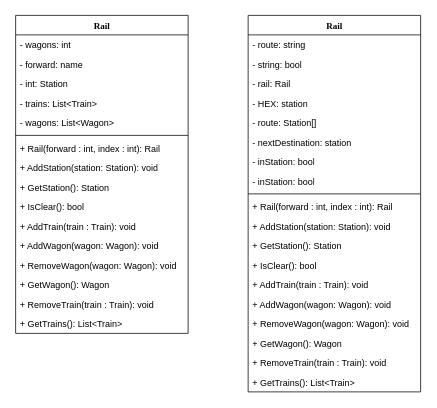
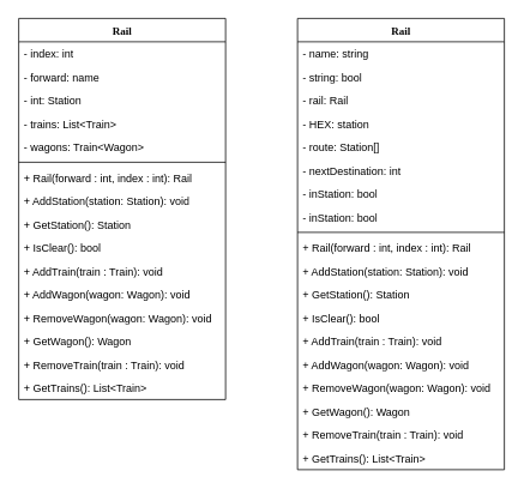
  <mxCell id="0" />
  <mxCell id="1" parent="0" />
  <mxCell id="2" value="Rail" style="swimlane;html=1;fontStyle=1;align=center;verticalAlign=top;childLayout=stackLayout;horizontal=1;startSize=26;horizontalStack=0;resizeParent=1;resizeLast=0;collapsible=1;marginBottom=0;swimlaneFillColor=#ffffff;rounded=0;shadow=0;comic=0;labelBackgroundColor=none;strokeWidth=1;fillColor=none;fontFamily=Verdana;fontSize=12" parent="1" vertex="1"><mxGeometry x="20" y="20" width="230" height="424" as="geometry"><mxRectangle x="90" y="83" width="60" height="26" as="alternateBounds" /></mxGeometry></mxCell>
- <mxCell id="3" value="- wagons: int" style="text;html=1;strokeColor=none;fillColor=none;align=left;verticalAlign=top;spacingLeft=4;spacingRight=4;whiteSpace=wrap;overflow=hidden;rotatable=0;points=[[0,0.5],[1,0.5]];portConstraint=eastwest;" parent="2" vertex="1"><mxGeometry y="26" width="230" height="26" as="geometry" /></mxCell>
+ <mxCell id="3" value="- index: int" style="text;html=1;strokeColor=none;fillColor=none;align=left;verticalAlign=top;spacingLeft=4;spacingRight=4;whiteSpace=wrap;overflow=hidden;rotatable=0;points=[[0,0.5],[1,0.5]];portConstraint=eastwest;" parent="2" vertex="1"><mxGeometry y="26" width="230" height="26" as="geometry" /></mxCell>
  <mxCell id="4" value="- forward: name" style="text;html=1;strokeColor=none;fillColor=none;align=left;verticalAlign=top;spacingLeft=4;spacingRight=4;whiteSpace=wrap;overflow=hidden;rotatable=0;points=[[0,0.5],[1,0.5]];portConstraint=eastwest;" vertex="1" parent="2"><mxGeometry y="52" width="230" height="26" as="geometry" /></mxCell>
  <mxCell id="5" value="- int: Station" style="text;html=1;strokeColor=none;fillColor=none;align=left;verticalAlign=top;spacingLeft=4;spacingRight=4;whiteSpace=wrap;overflow=hidden;rotatable=0;points=[[0,0.5],[1,0.5]];portConstraint=eastwest;" vertex="1" parent="2"><mxGeometry y="78" width="230" height="26" as="geometry" /></mxCell>
  <mxCell id="6" value="- trains: List&amp;lt;Train&amp;gt;" style="text;html=1;strokeColor=none;fillColor=none;align=left;verticalAlign=top;spacingLeft=4;spacingRight=4;whiteSpace=wrap;overflow=hidden;rotatable=0;points=[[0,0.5],[1,0.5]];portConstraint=eastwest;" vertex="1" parent="2"><mxGeometry y="104" width="230" height="26" as="geometry" /></mxCell>
- <mxCell id="7" value="- wagons: List&amp;lt;Wagon&amp;gt;" style="text;html=1;strokeColor=none;fillColor=none;align=left;verticalAlign=top;spacingLeft=4;spacingRight=4;whiteSpace=wrap;overflow=hidden;rotatable=0;points=[[0,0.5],[1,0.5]];portConstraint=eastwest;" vertex="1" parent="2"><mxGeometry y="130" width="230" height="26" as="geometry" /></mxCell>
+ <mxCell id="7" value="- wagons: Train&amp;lt;Wagon&amp;gt;" style="text;html=1;strokeColor=none;fillColor=none;align=left;verticalAlign=top;spacingLeft=4;spacingRight=4;whiteSpace=wrap;overflow=hidden;rotatable=0;points=[[0,0.5],[1,0.5]];portConstraint=eastwest;" vertex="1" parent="2"><mxGeometry y="130" width="230" height="26" as="geometry" /></mxCell>
  <mxCell id="8" value="" style="line;html=1;strokeWidth=1;fillColor=none;align=left;verticalAlign=middle;spacingTop=-1;spacingLeft=3;spacingRight=3;rotatable=0;labelPosition=right;points=[];portConstraint=eastwest;" parent="2" vertex="1"><mxGeometry y="156" width="230" height="8" as="geometry" /></mxCell>
  <mxCell id="9" value="+ Rail(forward : int, index : int): Rail" style="text;html=1;strokeColor=none;fillColor=none;align=left;verticalAlign=top;spacingLeft=4;spacingRight=4;whiteSpace=wrap;overflow=hidden;rotatable=0;points=[[0,0.5],[1,0.5]];portConstraint=eastwest;" parent="2" vertex="1"><mxGeometry y="164" width="230" height="26" as="geometry" /></mxCell>
  <mxCell id="10" value="+ AddStation(station: Station): void" style="text;html=1;strokeColor=none;fillColor=none;align=left;verticalAlign=top;spacingLeft=4;spacingRight=4;whiteSpace=wrap;overflow=hidden;rotatable=0;points=[[0,0.5],[1,0.5]];portConstraint=eastwest;" vertex="1" parent="2"><mxGeometry y="190" width="230" height="26" as="geometry" /></mxCell>
  <mxCell id="11" value="+ GetStation(): Station" style="text;html=1;strokeColor=none;fillColor=none;align=left;verticalAlign=top;spacingLeft=4;spacingRight=4;whiteSpace=wrap;overflow=hidden;rotatable=0;points=[[0,0.5],[1,0.5]];portConstraint=eastwest;" vertex="1" parent="2"><mxGeometry y="216" width="230" height="26" as="geometry" /></mxCell>
  <mxCell id="12" value="+ IsClear(): bool" style="text;html=1;strokeColor=none;fillColor=none;align=left;verticalAlign=top;spacingLeft=4;spacingRight=4;whiteSpace=wrap;overflow=hidden;rotatable=0;points=[[0,0.5],[1,0.5]];portConstraint=eastwest;" vertex="1" parent="2"><mxGeometry y="242" width="230" height="26" as="geometry" /></mxCell>
  <mxCell id="13" value="+ AddTrain(train : Train): void" style="text;html=1;strokeColor=none;fillColor=none;align=left;verticalAlign=top;spacingLeft=4;spacingRight=4;whiteSpace=wrap;overflow=hidden;rotatable=0;points=[[0,0.5],[1,0.5]];portConstraint=eastwest;" vertex="1" parent="2"><mxGeometry y="268" width="230" height="26" as="geometry" /></mxCell>
  <mxCell id="14" value="+ AddWagon(wagon: Wagon): void" style="text;html=1;strokeColor=none;fillColor=none;align=left;verticalAlign=top;spacingLeft=4;spacingRight=4;whiteSpace=wrap;overflow=hidden;rotatable=0;points=[[0,0.5],[1,0.5]];portConstraint=eastwest;" vertex="1" parent="2"><mxGeometry y="294" width="230" height="26" as="geometry" /></mxCell>
  <mxCell id="15" value="+ RemoveWagon(wagon: Wagon): void" style="text;html=1;strokeColor=none;fillColor=none;align=left;verticalAlign=top;spacingLeft=4;spacingRight=4;whiteSpace=wrap;overflow=hidden;rotatable=0;points=[[0,0.5],[1,0.5]];portConstraint=eastwest;" vertex="1" parent="2"><mxGeometry y="320" width="230" height="26" as="geometry" /></mxCell>
  <mxCell id="16" value="+ GetWagon(): Wagon" style="text;html=1;strokeColor=none;fillColor=none;align=left;verticalAlign=top;spacingLeft=4;spacingRight=4;whiteSpace=wrap;overflow=hidden;rotatable=0;points=[[0,0.5],[1,0.5]];portConstraint=eastwest;" vertex="1" parent="2"><mxGeometry y="346" width="230" height="26" as="geometry" /></mxCell>
  <mxCell id="17" value="+ RemoveTrain(train : Train): void" style="text;html=1;strokeColor=none;fillColor=none;align=left;verticalAlign=top;spacingLeft=4;spacingRight=4;whiteSpace=wrap;overflow=hidden;rotatable=0;points=[[0,0.5],[1,0.5]];portConstraint=eastwest;" vertex="1" parent="2"><mxGeometry y="372" width="230" height="26" as="geometry" /></mxCell>
  <mxCell id="18" value="+ GetTrains(): List&amp;lt;Train&amp;gt;" style="text;html=1;strokeColor=none;fillColor=none;align=left;verticalAlign=top;spacingLeft=4;spacingRight=4;whiteSpace=wrap;overflow=hidden;rotatable=0;points=[[0,0.5],[1,0.5]];portConstraint=eastwest;" vertex="1" parent="2"><mxGeometry y="398" width="230" height="26" as="geometry" /></mxCell>
  <mxCell id="19" value="Rail" style="swimlane;html=1;fontStyle=1;align=center;verticalAlign=top;childLayout=stackLayout;horizontal=1;startSize=26;horizontalStack=0;resizeParent=1;resizeLast=0;collapsible=1;marginBottom=0;swimlaneFillColor=#ffffff;rounded=0;shadow=0;comic=0;labelBackgroundColor=none;strokeWidth=1;fillColor=none;fontFamily=Verdana;fontSize=12" vertex="1" parent="1"><mxGeometry x="330" y="20" width="230" height="502" as="geometry"><mxRectangle x="90" y="83" width="60" height="26" as="alternateBounds" /></mxGeometry></mxCell>
- <mxCell id="20" value="- route: string" style="text;html=1;strokeColor=none;fillColor=none;align=left;verticalAlign=top;spacingLeft=4;spacingRight=4;whiteSpace=wrap;overflow=hidden;rotatable=0;points=[[0,0.5],[1,0.5]];portConstraint=eastwest;" vertex="1" parent="19"><mxGeometry y="26" width="230" height="26" as="geometry" /></mxCell>
+ <mxCell id="20" value="- name: string" style="text;html=1;strokeColor=none;fillColor=none;align=left;verticalAlign=top;spacingLeft=4;spacingRight=4;whiteSpace=wrap;overflow=hidden;rotatable=0;points=[[0,0.5],[1,0.5]];portConstraint=eastwest;" vertex="1" parent="19"><mxGeometry y="26" width="230" height="26" as="geometry" /></mxCell>
  <mxCell id="21" value="- string: bool" style="text;html=1;strokeColor=none;fillColor=none;align=left;verticalAlign=top;spacingLeft=4;spacingRight=4;whiteSpace=wrap;overflow=hidden;rotatable=0;points=[[0,0.5],[1,0.5]];portConstraint=eastwest;" vertex="1" parent="19"><mxGeometry y="52" width="230" height="26" as="geometry" /></mxCell>
  <mxCell id="22" value="- rail: Rail" style="text;html=1;strokeColor=none;fillColor=none;align=left;verticalAlign=top;spacingLeft=4;spacingRight=4;whiteSpace=wrap;overflow=hidden;rotatable=0;points=[[0,0.5],[1,0.5]];portConstraint=eastwest;" vertex="1" parent="19"><mxGeometry y="78" width="230" height="26" as="geometry" /></mxCell>
  <mxCell id="23" value="- HEX: station" style="text;html=1;strokeColor=none;fillColor=none;align=left;verticalAlign=top;spacingLeft=4;spacingRight=4;whiteSpace=wrap;overflow=hidden;rotatable=0;points=[[0,0.5],[1,0.5]];portConstraint=eastwest;" vertex="1" parent="19"><mxGeometry y="104" width="230" height="26" as="geometry" /></mxCell>
  <mxCell id="24" value="- route: Station[]" style="text;html=1;strokeColor=none;fillColor=none;align=left;verticalAlign=top;spacingLeft=4;spacingRight=4;whiteSpace=wrap;overflow=hidden;rotatable=0;points=[[0,0.5],[1,0.5]];portConstraint=eastwest;" vertex="1" parent="19"><mxGeometry y="130" width="230" height="26" as="geometry" /></mxCell>
- <mxCell id="25" value="- nextDestination: station" style="text;html=1;strokeColor=none;fillColor=none;align=left;verticalAlign=top;spacingLeft=4;spacingRight=4;whiteSpace=wrap;overflow=hidden;rotatable=0;points=[[0,0.5],[1,0.5]];portConstraint=eastwest;" vertex="1" parent="19"><mxGeometry y="156" width="230" height="26" as="geometry" /></mxCell>
+ <mxCell id="25" value="- nextDestination: int" style="text;html=1;strokeColor=none;fillColor=none;align=left;verticalAlign=top;spacingLeft=4;spacingRight=4;whiteSpace=wrap;overflow=hidden;rotatable=0;points=[[0,0.5],[1,0.5]];portConstraint=eastwest;" vertex="1" parent="19"><mxGeometry y="156" width="230" height="26" as="geometry" /></mxCell>
  <mxCell id="26" value="- inStation: bool" style="text;html=1;strokeColor=none;fillColor=none;align=left;verticalAlign=top;spacingLeft=4;spacingRight=4;whiteSpace=wrap;overflow=hidden;rotatable=0;points=[[0,0.5],[1,0.5]];portConstraint=eastwest;" vertex="1" parent="19"><mxGeometry y="182" width="230" height="26" as="geometry" /></mxCell>
  <mxCell id="27" value="- inStation: bool" style="text;html=1;strokeColor=none;fillColor=none;align=left;verticalAlign=top;spacingLeft=4;spacingRight=4;whiteSpace=wrap;overflow=hidden;rotatable=0;points=[[0,0.5],[1,0.5]];portConstraint=eastwest;" vertex="1" parent="19"><mxGeometry y="208" width="230" height="26" as="geometry" /></mxCell>
  <mxCell id="28" value="" style="line;html=1;strokeWidth=1;fillColor=none;align=left;verticalAlign=middle;spacingTop=-1;spacingLeft=3;spacingRight=3;rotatable=0;labelPosition=right;points=[];portConstraint=eastwest;" vertex="1" parent="19"><mxGeometry y="234" width="230" height="8" as="geometry" /></mxCell>
  <mxCell id="29" value="+ Rail(forward : int, index : int): Rail" style="text;html=1;strokeColor=none;fillColor=none;align=left;verticalAlign=top;spacingLeft=4;spacingRight=4;whiteSpace=wrap;overflow=hidden;rotatable=0;points=[[0,0.5],[1,0.5]];portConstraint=eastwest;" vertex="1" parent="19"><mxGeometry y="242" width="230" height="26" as="geometry" /></mxCell>
  <mxCell id="30" value="+ AddStation(station: Station): void" style="text;html=1;strokeColor=none;fillColor=none;align=left;verticalAlign=top;spacingLeft=4;spacingRight=4;whiteSpace=wrap;overflow=hidden;rotatable=0;points=[[0,0.5],[1,0.5]];portConstraint=eastwest;" vertex="1" parent="19"><mxGeometry y="268" width="230" height="26" as="geometry" /></mxCell>
  <mxCell id="31" value="+ GetStation(): Station" style="text;html=1;strokeColor=none;fillColor=none;align=left;verticalAlign=top;spacingLeft=4;spacingRight=4;whiteSpace=wrap;overflow=hidden;rotatable=0;points=[[0,0.5],[1,0.5]];portConstraint=eastwest;" vertex="1" parent="19"><mxGeometry y="294" width="230" height="26" as="geometry" /></mxCell>
  <mxCell id="32" value="+ IsClear(): bool" style="text;html=1;strokeColor=none;fillColor=none;align=left;verticalAlign=top;spacingLeft=4;spacingRight=4;whiteSpace=wrap;overflow=hidden;rotatable=0;points=[[0,0.5],[1,0.5]];portConstraint=eastwest;" vertex="1" parent="19"><mxGeometry y="320" width="230" height="26" as="geometry" /></mxCell>
  <mxCell id="33" value="+ AddTrain(train : Train): void" style="text;html=1;strokeColor=none;fillColor=none;align=left;verticalAlign=top;spacingLeft=4;spacingRight=4;whiteSpace=wrap;overflow=hidden;rotatable=0;points=[[0,0.5],[1,0.5]];portConstraint=eastwest;" vertex="1" parent="19"><mxGeometry y="346" width="230" height="26" as="geometry" /></mxCell>
  <mxCell id="34" value="+ AddWagon(wagon: Wagon): void" style="text;html=1;strokeColor=none;fillColor=none;align=left;verticalAlign=top;spacingLeft=4;spacingRight=4;whiteSpace=wrap;overflow=hidden;rotatable=0;points=[[0,0.5],[1,0.5]];portConstraint=eastwest;" vertex="1" parent="19"><mxGeometry y="372" width="230" height="26" as="geometry" /></mxCell>
  <mxCell id="35" value="+ RemoveWagon(wagon: Wagon): void" style="text;html=1;strokeColor=none;fillColor=none;align=left;verticalAlign=top;spacingLeft=4;spacingRight=4;whiteSpace=wrap;overflow=hidden;rotatable=0;points=[[0,0.5],[1,0.5]];portConstraint=eastwest;" vertex="1" parent="19"><mxGeometry y="398" width="230" height="26" as="geometry" /></mxCell>
  <mxCell id="36" value="+ GetWagon(): Wagon" style="text;html=1;strokeColor=none;fillColor=none;align=left;verticalAlign=top;spacingLeft=4;spacingRight=4;whiteSpace=wrap;overflow=hidden;rotatable=0;points=[[0,0.5],[1,0.5]];portConstraint=eastwest;" vertex="1" parent="19"><mxGeometry y="424" width="230" height="26" as="geometry" /></mxCell>
  <mxCell id="37" value="+ RemoveTrain(train : Train): void" style="text;html=1;strokeColor=none;fillColor=none;align=left;verticalAlign=top;spacingLeft=4;spacingRight=4;whiteSpace=wrap;overflow=hidden;rotatable=0;points=[[0,0.5],[1,0.5]];portConstraint=eastwest;" vertex="1" parent="19"><mxGeometry y="450" width="230" height="26" as="geometry" /></mxCell>
  <mxCell id="38" value="+ GetTrains(): List&amp;lt;Train&amp;gt;" style="text;html=1;strokeColor=none;fillColor=none;align=left;verticalAlign=top;spacingLeft=4;spacingRight=4;whiteSpace=wrap;overflow=hidden;rotatable=0;points=[[0,0.5],[1,0.5]];portConstraint=eastwest;" vertex="1" parent="19"><mxGeometry y="476" width="230" height="26" as="geometry" /></mxCell>
